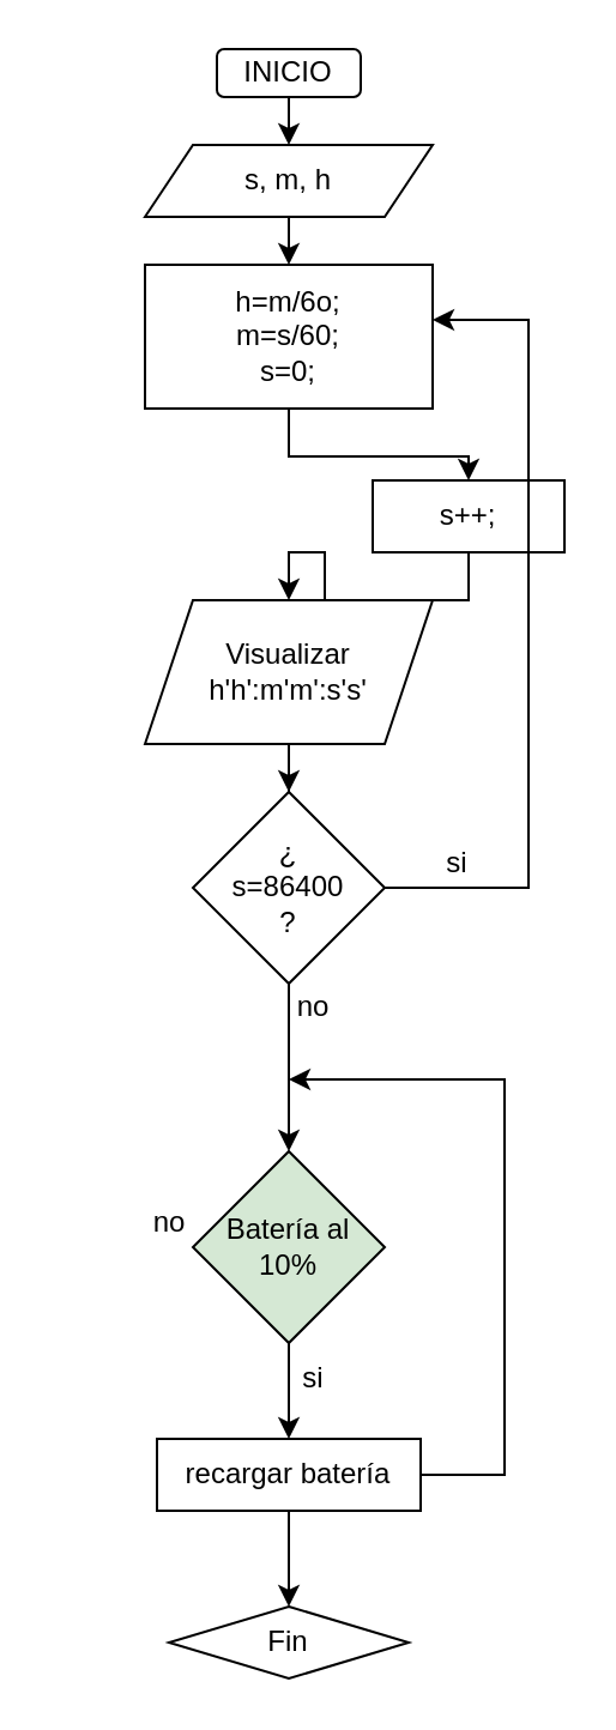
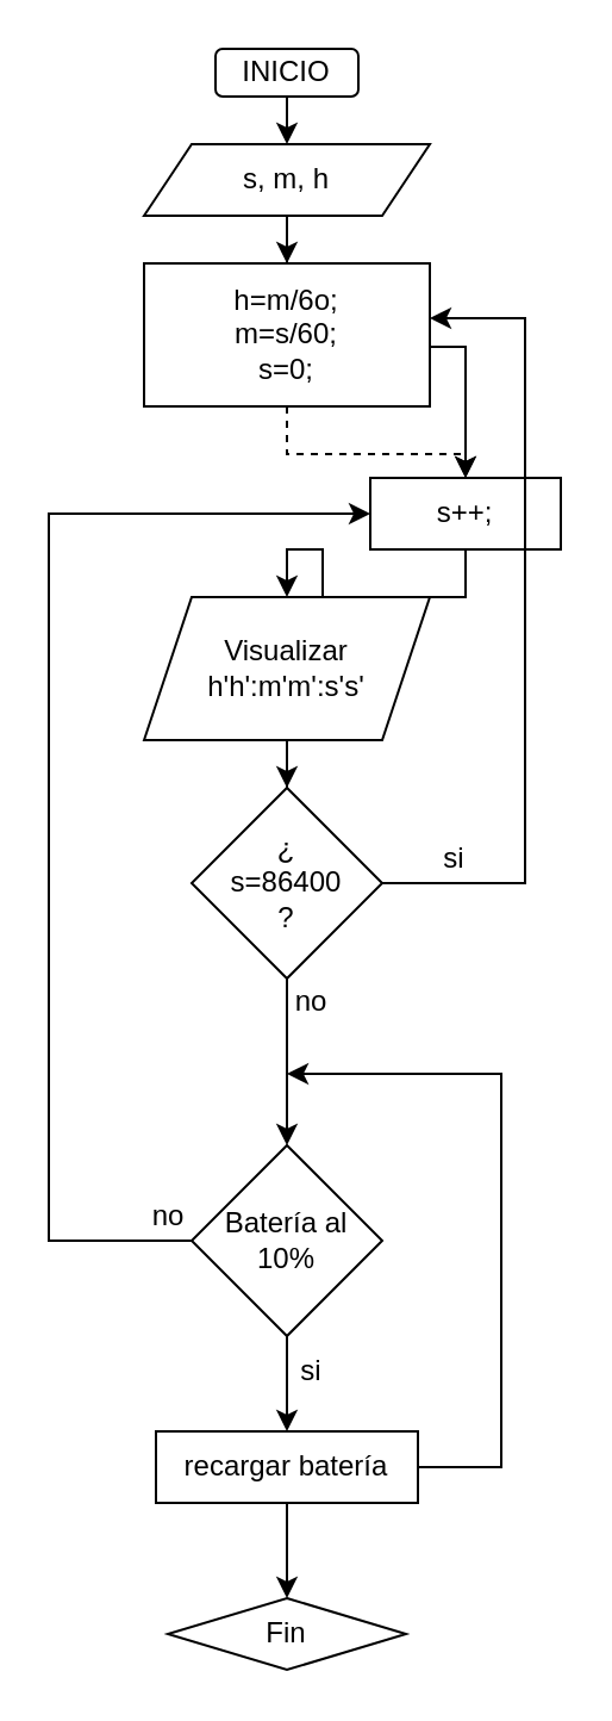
  <mxCell id="0" />
  <mxCell id="1" parent="0" />
  <mxCell id="2" style="edgeStyle=orthogonalEdgeStyle;rounded=0;orthogonalLoop=1;jettySize=auto;html=1;exitX=0.5;exitY=1;exitDx=0;exitDy=0;entryX=0.5;entryY=0;entryDx=0;entryDy=0;" edge="1" parent="1" source="3" target="6"><mxGeometry relative="1" as="geometry" /></mxCell>
  <mxCell id="3" value="INICIO" style="rounded=1;whiteSpace=wrap;html=1;" vertex="1" parent="1"><mxGeometry x="90" y="20" width="60" height="20" as="geometry" /></mxCell>
+ <mxCell id="4" style="edgeStyle=orthogonalEdgeStyle;rounded=0;orthogonalLoop=1;jettySize=auto;html=1;exitX=0.5;exitY=1;exitDx=0;exitDy=0;entryX=0.5;entryY=0;entryDx=0;entryDy=0;" edge="1" parent="1" source="6" target="8"><mxGeometry relative="1" as="geometry" /></mxCell>
  <mxCell id="5" style="edgeStyle=orthogonalEdgeStyle;rounded=0;orthogonalLoop=1;jettySize=auto;html=1;exitX=0.5;exitY=1;exitDx=0;exitDy=0;entryX=0.5;entryY=0;entryDx=0;entryDy=0;" edge="1" parent="1" source="6" target="23"><mxGeometry relative="1" as="geometry" /></mxCell>
  <mxCell id="6" value="s, m, h" style="shape=parallelogram;perimeter=parallelogramPerimeter;whiteSpace=wrap;html=1;fixedSize=1;" vertex="1" parent="1"><mxGeometry x="60" y="60" width="120" height="30" as="geometry" /></mxCell>
  <mxCell id="7" style="edgeStyle=orthogonalEdgeStyle;rounded=0;orthogonalLoop=1;jettySize=auto;html=1;exitX=0.5;exitY=1;exitDx=0;exitDy=0;entryX=0.5;entryY=0;entryDx=0;entryDy=0;" edge="1" parent="1" source="8" target="10"><mxGeometry relative="1" as="geometry" /></mxCell>
  <mxCell id="8" value="s++;" style="rounded=0;whiteSpace=wrap;html=1;" vertex="1" parent="1"><mxGeometry x="155" y="200" width="80" height="30" as="geometry" /></mxCell>
  <mxCell id="9" style="edgeStyle=orthogonalEdgeStyle;rounded=0;orthogonalLoop=1;jettySize=auto;html=1;exitX=0.5;exitY=1;exitDx=0;exitDy=0;" edge="1" parent="1" source="10" target="19"><mxGeometry relative="1" as="geometry" /></mxCell>
  <mxCell id="10" value="Visualizar&lt;br&gt;h'h':m'm':s's'" style="shape=parallelogram;perimeter=parallelogramPerimeter;whiteSpace=wrap;html=1;fixedSize=1;" vertex="1" parent="1"><mxGeometry x="60" y="250" width="120" height="60" as="geometry" /></mxCell>
+ <mxCell id="11" style="edgeStyle=orthogonalEdgeStyle;rounded=0;orthogonalLoop=1;jettySize=auto;html=1;entryX=0;entryY=0.5;entryDx=0;entryDy=0;exitX=0;exitY=0.5;exitDx=0;exitDy=0;" edge="1" parent="1" source="13" target="8"><mxGeometry relative="1" as="geometry"><Array as="points"><mxPoint x="20" y="520" /><mxPoint x="20" y="215" /></Array></mxGeometry></mxCell>
  <mxCell id="12" style="edgeStyle=orthogonalEdgeStyle;rounded=0;orthogonalLoop=1;jettySize=auto;html=1;entryX=0.5;entryY=0;entryDx=0;entryDy=0;" edge="1" parent="1" source="13" target="16"><mxGeometry relative="1" as="geometry" /></mxCell>
- <mxCell id="13" value="Batería al 10%" style="rhombus;whiteSpace=wrap;html=1;fillColor=#d5e8d4;" vertex="1" parent="1"><mxGeometry x="80" y="480" width="80" height="80" as="geometry" /></mxCell>
+ <mxCell id="13" value="Batería al 10%" style="rhombus;whiteSpace=wrap;html=1;" vertex="1" parent="1"><mxGeometry x="80" y="480" width="80" height="80" as="geometry" /></mxCell>
  <mxCell id="14" style="edgeStyle=orthogonalEdgeStyle;rounded=0;orthogonalLoop=1;jettySize=auto;html=1;exitX=1;exitY=0.5;exitDx=0;exitDy=0;" edge="1" parent="1" source="16"><mxGeometry relative="1" as="geometry"><mxPoint x="120" y="450" as="targetPoint" /><mxPoint x="190" y="615" as="sourcePoint" /><Array as="points"><mxPoint x="210" y="615" /><mxPoint x="210" y="450" /></Array></mxGeometry></mxCell>
  <mxCell id="15" style="edgeStyle=orthogonalEdgeStyle;rounded=0;orthogonalLoop=1;jettySize=auto;html=1;entryX=0.5;entryY=0;entryDx=0;entryDy=0;" edge="1" parent="1" source="16" target="26"><mxGeometry relative="1" as="geometry" /></mxCell>
  <mxCell id="16" value="recargar batería" style="rounded=0;whiteSpace=wrap;html=1;" vertex="1" parent="1"><mxGeometry x="65" y="600" width="110" height="30" as="geometry" /></mxCell>
  <mxCell id="17" style="edgeStyle=orthogonalEdgeStyle;rounded=0;orthogonalLoop=1;jettySize=auto;html=1;exitX=0.5;exitY=1;exitDx=0;exitDy=0;" edge="1" parent="1" source="19" target="13"><mxGeometry relative="1" as="geometry"><mxPoint x="120" y="430" as="sourcePoint" /></mxGeometry></mxCell>
  <mxCell id="18" style="edgeStyle=orthogonalEdgeStyle;rounded=0;orthogonalLoop=1;jettySize=auto;html=1;entryX=1;entryY=0.383;entryDx=0;entryDy=0;entryPerimeter=0;" edge="1" parent="1" source="19" target="23"><mxGeometry relative="1" as="geometry"><Array as="points"><mxPoint x="220" y="370" /><mxPoint x="220" y="133" /></Array></mxGeometry></mxCell>
  <mxCell id="19" value="¿&lt;br&gt;s=86400&lt;br&gt;?" style="rhombus;whiteSpace=wrap;html=1;" vertex="1" parent="1"><mxGeometry x="80" y="330" width="80" height="80" as="geometry" /></mxCell>
  <mxCell id="20" value="si" style="text;html=1;align=center;verticalAlign=middle;resizable=0;points=[];autosize=1;" vertex="1" parent="1"><mxGeometry x="180" y="350" width="20" height="20" as="geometry" /></mxCell>
  <mxCell id="21" value="si" style="text;html=1;align=center;verticalAlign=middle;resizable=0;points=[];autosize=1;" vertex="1" parent="1"><mxGeometry x="120" y="565" width="20" height="20" as="geometry" /></mxCell>
- <mxCell id="22" style="edgeStyle=orthogonalEdgeStyle;rounded=0;orthogonalLoop=1;jettySize=auto;html=1;exitX=0.5;exitY=1;exitDx=0;exitDy=0;entryX=0.5;entryY=0;entryDx=0;entryDy=0;" edge="1" parent="1" source="23" target="8"><mxGeometry relative="1" as="geometry" /></mxCell>
+ <mxCell id="22" style="edgeStyle=orthogonalEdgeStyle;rounded=0;orthogonalLoop=1;jettySize=auto;html=1;exitX=0.5;exitY=1;exitDx=0;exitDy=0;entryX=0.5;entryY=0;entryDx=0;entryDy=0;dashed=1;" edge="1" parent="1" source="23" target="8"><mxGeometry relative="1" as="geometry" /></mxCell>
  <mxCell id="23" value="h=m/6o;&lt;br&gt;m=s/60;&lt;br&gt;s=0;" style="rounded=0;whiteSpace=wrap;html=1;" vertex="1" parent="1"><mxGeometry x="60" y="110" width="120" height="60" as="geometry" /></mxCell>
  <mxCell id="24" value="no" style="text;html=1;align=center;verticalAlign=middle;resizable=0;points=[];autosize=1;" vertex="1" parent="1"><mxGeometry x="115" y="410" width="30" height="20" as="geometry" /></mxCell>
  <mxCell id="25" value="no" style="text;html=1;align=center;verticalAlign=middle;resizable=0;points=[];autosize=1;" vertex="1" parent="1"><mxGeometry x="55" y="500" width="30" height="20" as="geometry" /></mxCell>
  <mxCell id="26" value="Fin" style="rhombus;whiteSpace=wrap;html=1;" vertex="1" parent="1"><mxGeometry x="70" y="670" width="100" height="30" as="geometry" /></mxCell>
